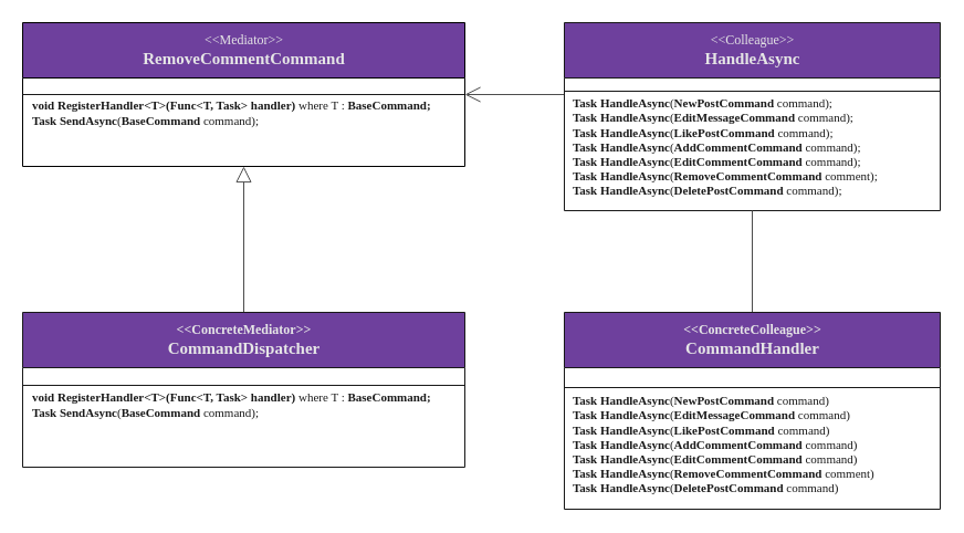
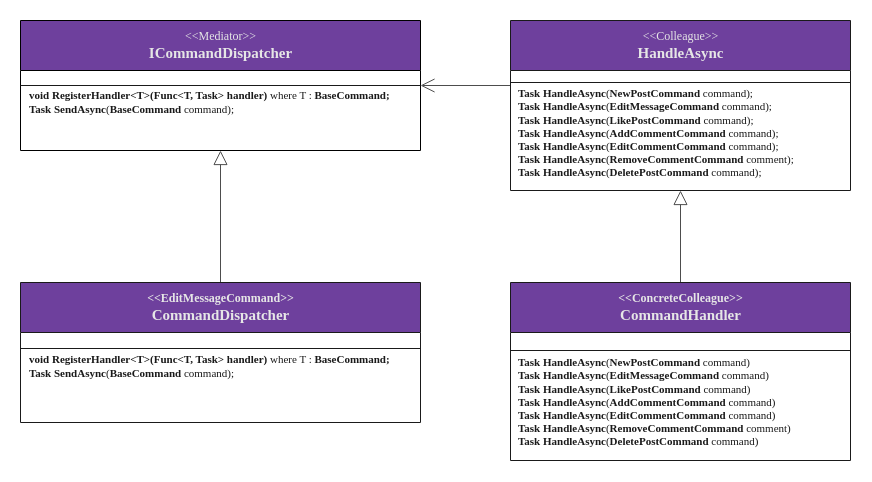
  <mxCell id="0" />
  <mxCell id="1" parent="0" />
  <mxCell id="2" style="rounded=0;orthogonalLoop=1;jettySize=auto;html=1;fontFamily=Source Sans Pro;fontSource=https%3A%2F%2Ffonts.googleapis.com%2Fcss%3Ffamily%3DSource%2BSans%2BPro;fontSize=16;fontColor=#E6E6E6;endArrow=open;endFill=0;strokeColor=#4D4D4D;strokeWidth=1;entryX=1;entryY=0.5;entryDx=0;entryDy=0;endSize=12;startSize=6;" parent="1" target="6" edge="1"><mxGeometry relative="1" as="geometry"><mxPoint x="289" y="80" as="targetPoint" /><mxPoint x="510" y="85" as="sourcePoint" /></mxGeometry></mxCell>
  <mxCell id="3" value="&lt;div style=&quot;font-size: 12px&quot;&gt;&lt;font data-font-src=&quot;https://fonts.googleapis.com/css?family=Source+Sans+Pro&quot; style=&quot;font-size: 12px&quot;&gt;&lt;span style=&quot;font-weight: normal&quot;&gt;&lt;font style=&quot;font-size: 12px&quot;&gt;&amp;lt;&amp;lt;Colleague&amp;gt;&amp;gt;&lt;/font&gt;&lt;/span&gt;&lt;br&gt;&lt;/font&gt;&lt;/div&gt;&lt;div&gt;&lt;font data-font-src=&quot;https://fonts.googleapis.com/css?family=Source+Sans+Pro&quot; style=&quot;font-size: 15px&quot;&gt;HandleAsync&lt;/font&gt;&lt;/div&gt;" style="swimlane;html=1;fontStyle=1;align=center;verticalAlign=middle;childLayout=stackLayout;horizontal=1;startSize=50;horizontalStack=0;resizeParent=1;resizeLast=0;collapsible=1;marginBottom=0;swimlaneFillColor=#ffffff;rounded=0;shadow=0;comic=0;labelBackgroundColor=none;strokeWidth=1;fontFamily=Source Sans Pro;fontSize=15;fillColor=#6E409D;fontColor=#E6E6E6;strokeColor=#1A1A1A;fontSource=https%3A%2F%2Ffonts.googleapis.com%2Fcss%3Ffamily%3DSource%2BSans%2BPro;" parent="1" vertex="1"><mxGeometry x="510" y="20" width="340" height="170" as="geometry"><mxRectangle x="665" y="136" width="100" height="26" as="alternateBounds" /></mxGeometry></mxCell>
  <mxCell id="4" value="" style="line;html=1;strokeWidth=1;fillColor=none;align=left;verticalAlign=middle;spacingTop=-1;spacingLeft=3;spacingRight=3;rotatable=0;labelPosition=right;points=[];portConstraint=eastwest;strokeColor=#1A1A1A;" parent="3" vertex="1"><mxGeometry y="50" width="340" height="24" as="geometry" /></mxCell>
  <mxCell id="5" value="&lt;div&gt;&lt;b&gt;&lt;br&gt;&lt;/b&gt;&lt;/div&gt;&lt;div&gt;&lt;b&gt;&lt;br&gt;&lt;/b&gt;&lt;/div&gt;&lt;div&gt;&lt;b&gt;&lt;br&gt;&lt;/b&gt;&lt;/div&gt;&lt;div&gt;&lt;b&gt;Task HandleAsync&lt;/b&gt;(&lt;b&gt;NewPostCommand &lt;/b&gt;command);&lt;/div&gt;&lt;b&gt;Task HandleAsync&lt;/b&gt;(&lt;b&gt;EditMessageCommand &lt;/b&gt;command);&lt;b&gt;&lt;br&gt;Task HandleAsync&lt;/b&gt;(&lt;b&gt;LikePostCommand &lt;/b&gt;command);&lt;b&gt;&lt;br&gt;Task HandleAsync&lt;/b&gt;(&lt;b&gt;AddCommentCommand &lt;/b&gt;command);&lt;b&gt;&lt;br&gt;Task HandleAsync&lt;/b&gt;(&lt;b&gt;EditCommentCommand &lt;/b&gt;command);&lt;b&gt;&lt;br&gt;Task HandleAsync&lt;/b&gt;(&lt;b&gt;RemoveCommentCommand &lt;/b&gt;comment);&lt;b&gt;&lt;br&gt;Task HandleAsync&lt;/b&gt;(&lt;b&gt;DeletePostCommand &lt;/b&gt;command);" style="text;html=1;strokeColor=none;fillColor=none;align=left;verticalAlign=middle;whiteSpace=wrap;rounded=0;fontFamily=Source Sans Pro;fontSource=https%3A%2F%2Ffonts.googleapis.com%2Fcss%3Ffamily%3DSource%2BSans%2BPro;fontSize=11;fontColor=#1A1A1A;fontStyle=0;spacingTop=7;spacing=8;spacingBottom=7;" parent="3" vertex="1"><mxGeometry y="74" width="340" height="38" as="geometry" /></mxCell>
- <mxCell id="6" value="&lt;div style=&quot;font-size: 12px&quot;&gt;&lt;span style=&quot;font-weight: normal&quot;&gt;&amp;lt;&amp;lt;Mediator&amp;gt;&amp;gt;&lt;/span&gt;&lt;br&gt;&lt;/div&gt;&lt;div&gt;RemoveCommentCommand&lt;/div&gt;" style="swimlane;html=1;fontStyle=1;align=center;verticalAlign=middle;childLayout=stackLayout;horizontal=1;startSize=50;horizontalStack=0;resizeParent=1;resizeLast=0;collapsible=1;marginBottom=0;swimlaneFillColor=#FFFFFF;rounded=0;shadow=0;comic=0;labelBackgroundColor=none;strokeWidth=1;fontFamily=Source Sans Pro;fontSize=15;fillColor=#6E409D;fontColor=#E6E6E6;fontSource=https%3A%2F%2Ffonts.googleapis.com%2Fcss%3Ffamily%3DSource%2BSans%2BPro;" parent="1" vertex="1"><mxGeometry x="20" y="20" width="400" height="130" as="geometry"><mxRectangle x="665" y="136" width="100" height="26" as="alternateBounds" /></mxGeometry></mxCell>
+ <mxCell id="6" value="&lt;div style=&quot;font-size: 12px&quot;&gt;&lt;span style=&quot;font-weight: normal&quot;&gt;&amp;lt;&amp;lt;Mediator&amp;gt;&amp;gt;&lt;/span&gt;&lt;br&gt;&lt;/div&gt;&lt;div&gt;ICommandDispatcher&lt;/div&gt;" style="swimlane;html=1;fontStyle=1;align=center;verticalAlign=middle;childLayout=stackLayout;horizontal=1;startSize=50;horizontalStack=0;resizeParent=1;resizeLast=0;collapsible=1;marginBottom=0;swimlaneFillColor=#FFFFFF;rounded=0;shadow=0;comic=0;labelBackgroundColor=none;strokeWidth=1;fontFamily=Source Sans Pro;fontSize=15;fillColor=#6E409D;fontColor=#E6E6E6;fontSource=https%3A%2F%2Ffonts.googleapis.com%2Fcss%3Ffamily%3DSource%2BSans%2BPro;" parent="1" vertex="1"><mxGeometry x="20" y="20" width="400" height="130" as="geometry"><mxRectangle x="665" y="136" width="100" height="26" as="alternateBounds" /></mxGeometry></mxCell>
  <mxCell id="7" value="" style="line;html=1;strokeWidth=1;align=left;verticalAlign=middle;spacingTop=-1;spacingLeft=3;spacingRight=3;rotatable=0;labelPosition=right;points=[];portConstraint=eastwest;strokeColor=#1A1A1A;fillColor=#E6E6E6;" parent="6" vertex="1"><mxGeometry y="50" width="400" height="30" as="geometry" /></mxCell>
  <mxCell id="8" value="&lt;div&gt;void &lt;b&gt;RegisterHandler&lt;/b&gt;&amp;lt;T&amp;gt;(&lt;b&gt;Func&amp;lt;T, Task&amp;gt;&lt;/b&gt; handler) &lt;span style=&quot;font-weight: normal;&quot;&gt;where T :&lt;/span&gt; BaseCommand;&lt;/div&gt;&lt;div&gt;&lt;span style=&quot;font-weight: normal;&quot;&gt;&lt;b&gt;Task&lt;/b&gt; &lt;b&gt;SendAsync&lt;/b&gt;(&lt;b&gt;BaseCommand&lt;/b&gt; command);&lt;/span&gt;&lt;br&gt;&lt;/div&gt;" style="text;html=1;strokeColor=none;fillColor=none;align=left;verticalAlign=middle;whiteSpace=wrap;rounded=0;fontFamily=Source Sans Pro;fontSource=https%3A%2F%2Ffonts.googleapis.com%2Fcss%3Ffamily%3DSource%2BSans%2BPro;fontSize=11;fontColor=#1A1A1A;fontStyle=1;spacingTop=0;spacing=9;spacingBottom=27;" parent="6" vertex="1"><mxGeometry y="80" width="400" height="30" as="geometry" /></mxCell>
  <mxCell id="9" style="rounded=0;orthogonalLoop=1;jettySize=auto;html=1;entryX=0.5;entryY=1;entryDx=0;entryDy=0;fontFamily=Source Sans Pro;fontSource=https%3A%2F%2Ffonts.googleapis.com%2Fcss%3Ffamily%3DSource%2BSans%2BPro;fontSize=15;fontColor=#E6E6E6;endArrow=block;endFill=0;strokeColor=#4D4D4D;strokeWidth=1;endSize=12;" parent="1" source="10" target="6" edge="1"><mxGeometry relative="1" as="geometry" /></mxCell>
- <mxCell id="10" value="&lt;div style=&quot;font-size: 12px&quot;&gt;&amp;lt;&amp;lt;ConcreteMediator&amp;gt;&amp;gt;&lt;br&gt;&lt;/div&gt;&lt;div&gt;CommandDispatcher&lt;/div&gt;" style="swimlane;html=1;fontStyle=1;align=center;verticalAlign=middle;childLayout=stackLayout;horizontal=1;startSize=50;horizontalStack=0;resizeParent=1;resizeLast=0;collapsible=1;marginBottom=0;swimlaneFillColor=#ffffff;rounded=0;shadow=0;comic=0;labelBackgroundColor=none;strokeWidth=1;fontFamily=Source Sans Pro;fontSize=15;fillColor=#6E409D;fontColor=#E6E6E6;fontSource=https%3A%2F%2Ffonts.googleapis.com%2Fcss%3Ffamily%3DSource%2BSans%2BPro;strokeColor=#1A1A1A;" parent="1" vertex="1"><mxGeometry x="20" y="282" width="400" height="140" as="geometry"><mxRectangle x="665" y="136" width="100" height="26" as="alternateBounds" /></mxGeometry></mxCell>
+ <mxCell id="10" value="&lt;div style=&quot;font-size: 12px&quot;&gt;&amp;lt;&amp;lt;EditMessageCommand&amp;gt;&amp;gt;&lt;br&gt;&lt;/div&gt;&lt;div&gt;CommandDispatcher&lt;/div&gt;" style="swimlane;html=1;fontStyle=1;align=center;verticalAlign=middle;childLayout=stackLayout;horizontal=1;startSize=50;horizontalStack=0;resizeParent=1;resizeLast=0;collapsible=1;marginBottom=0;swimlaneFillColor=#ffffff;rounded=0;shadow=0;comic=0;labelBackgroundColor=none;strokeWidth=1;fontFamily=Source Sans Pro;fontSize=15;fillColor=#6E409D;fontColor=#E6E6E6;fontSource=https%3A%2F%2Ffonts.googleapis.com%2Fcss%3Ffamily%3DSource%2BSans%2BPro;strokeColor=#1A1A1A;" parent="1" vertex="1"><mxGeometry x="20" y="282" width="400" height="140" as="geometry"><mxRectangle x="665" y="136" width="100" height="26" as="alternateBounds" /></mxGeometry></mxCell>
  <mxCell id="11" value="" style="line;html=1;strokeWidth=1;fillColor=none;align=left;verticalAlign=middle;spacingTop=-1;spacingLeft=3;spacingRight=3;rotatable=0;labelPosition=right;points=[];portConstraint=eastwest;strokeColor=#1A1A1A;" parent="10" vertex="1"><mxGeometry y="50" width="400" height="32" as="geometry" /></mxCell>
  <mxCell id="12" value="&lt;div&gt;void &lt;b&gt;RegisterHandler&lt;/b&gt;&amp;lt;T&amp;gt;(&lt;b&gt;Func&amp;lt;T, Task&amp;gt;&lt;/b&gt; handler) &lt;span style=&quot;font-weight: normal;&quot;&gt;where T :&lt;/span&gt; BaseCommand;&lt;/div&gt;&lt;span style=&quot;font-weight: normal;&quot;&gt;&lt;b&gt;Task&lt;/b&gt; &lt;b&gt;SendAsync&lt;/b&gt;(&lt;b&gt;BaseCommand&lt;/b&gt; command);&lt;/span&gt;" style="text;html=1;strokeColor=none;fillColor=none;align=left;verticalAlign=middle;whiteSpace=wrap;rounded=0;fontFamily=Source Sans Pro;fontSource=https%3A%2F%2Ffonts.googleapis.com%2Fcss%3Ffamily%3DSource%2BSans%2BPro;fontSize=11;fontColor=#1A1A1A;fontStyle=1;spacingTop=0;spacing=9;spacingBottom=27;" parent="10" vertex="1"><mxGeometry y="82" width="400" height="30" as="geometry" /></mxCell>
- <mxCell id="13" style="edgeStyle=orthogonalEdgeStyle;rounded=0;orthogonalLoop=1;jettySize=auto;html=1;fontFamily=Source Sans Pro;fontSource=https%3A%2F%2Ffonts.googleapis.com%2Fcss%3Ffamily%3DSource%2BSans%2BPro;fontSize=15;fontColor=#E6E6E6;endArrow=none;endFill=0;startSize=6;endSize=12;strokeColor=#4D4D4D;strokeWidth=1;entryX=0.5;entryY=1;entryDx=0;entryDy=0;" parent="1" source="14" edge="1" target="3"><mxGeometry relative="1" as="geometry"><mxPoint x="670" y="180" as="targetPoint" /></mxGeometry></mxCell>
+ <mxCell id="13" style="edgeStyle=orthogonalEdgeStyle;rounded=0;orthogonalLoop=1;jettySize=auto;html=1;fontFamily=Source Sans Pro;fontSource=https%3A%2F%2Ffonts.googleapis.com%2Fcss%3Ffamily%3DSource%2BSans%2BPro;fontSize=15;fontColor=#E6E6E6;endArrow=block;endFill=0;startSize=6;endSize=12;strokeColor=#4D4D4D;strokeWidth=1;entryX=0.5;entryY=1;entryDx=0;entryDy=0;" parent="1" source="14" edge="1" target="3"><mxGeometry relative="1" as="geometry"><mxPoint x="670" y="180" as="targetPoint" /></mxGeometry></mxCell>
  <mxCell id="14" value="&lt;div style=&quot;font-size: 12px&quot;&gt;&amp;lt;&amp;lt;ConcreteColleague&amp;gt;&amp;gt;&lt;br&gt;&lt;/div&gt;&lt;div&gt;CommandHandler&lt;/div&gt;" style="swimlane;html=1;fontStyle=1;align=center;verticalAlign=middle;childLayout=stackLayout;horizontal=1;startSize=50;horizontalStack=0;resizeParent=1;resizeLast=0;collapsible=1;marginBottom=0;swimlaneFillColor=#ffffff;rounded=0;shadow=0;comic=0;labelBackgroundColor=none;strokeWidth=1;fontFamily=Source Sans Pro;fontSize=15;fillColor=#6E409D;fontColor=#E6E6E6;fontSource=https%3A%2F%2Ffonts.googleapis.com%2Fcss%3Ffamily%3DSource%2BSans%2BPro;strokeColor=#1A1A1A;" parent="1" vertex="1"><mxGeometry x="510" y="282" width="340" height="178" as="geometry"><mxRectangle x="665" y="136" width="100" height="26" as="alternateBounds" /></mxGeometry></mxCell>
  <mxCell id="15" value="" style="line;html=1;strokeWidth=1;fillColor=none;align=left;verticalAlign=middle;spacingTop=-1;spacingLeft=3;spacingRight=3;rotatable=0;labelPosition=right;points=[];portConstraint=eastwest;strokeColor=#1A1A1A;" parent="14" vertex="1"><mxGeometry y="50" width="340" height="36" as="geometry" /></mxCell>
  <mxCell id="16" value="&lt;div&gt;&lt;b&gt;&lt;br&gt;&lt;/b&gt;&lt;/div&gt;&lt;div&gt;&lt;b&gt;&lt;br&gt;&lt;/b&gt;&lt;/div&gt;&lt;div&gt;&lt;b&gt;&lt;br&gt;&lt;/b&gt;&lt;/div&gt;&lt;div&gt;&lt;b&gt;Task HandleAsync&lt;/b&gt;(&lt;b&gt;NewPostCommand &lt;/b&gt;command)&lt;/div&gt;&lt;b&gt;Task HandleAsync&lt;/b&gt;(&lt;b&gt;EditMessageCommand &lt;/b&gt;command)&lt;b&gt;&lt;br&gt;Task HandleAsync&lt;/b&gt;(&lt;b&gt;LikePostCommand &lt;/b&gt;command)&lt;b&gt;&lt;br&gt;Task HandleAsync&lt;/b&gt;(&lt;b&gt;AddCommentCommand &lt;/b&gt;command)&lt;b&gt;&lt;br&gt;Task HandleAsync&lt;/b&gt;(&lt;b&gt;EditCommentCommand &lt;/b&gt;command)&lt;b&gt;&lt;br&gt;Task HandleAsync&lt;/b&gt;(&lt;b&gt;RemoveCommentCommand &lt;/b&gt;comment)&lt;b&gt;&lt;br&gt;Task HandleAsync&lt;/b&gt;(&lt;b&gt;DeletePostCommand &lt;/b&gt;command)" style="text;html=1;strokeColor=none;fillColor=none;align=left;verticalAlign=middle;whiteSpace=wrap;rounded=0;fontFamily=Source Sans Pro;fontSource=https%3A%2F%2Ffonts.googleapis.com%2Fcss%3Ffamily%3DSource%2BSans%2BPro;fontSize=11;fontColor=#1A1A1A;fontStyle=0;spacingTop=-3;spacing=8;spacingBottom=7;" parent="14" vertex="1"><mxGeometry y="86" width="340" height="38" as="geometry" /></mxCell>
